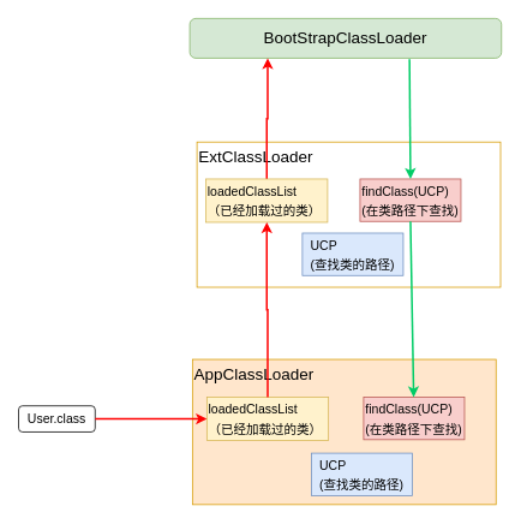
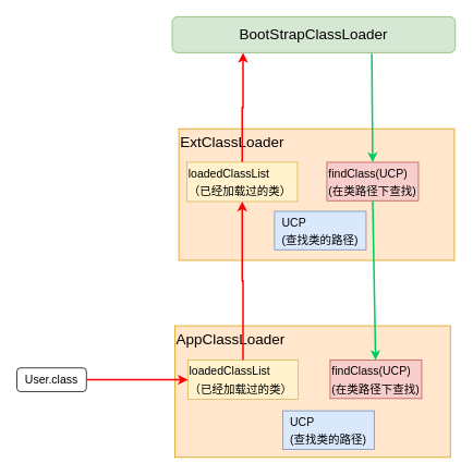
  <mxCell id="0" />
  <mxCell id="1" parent="0" />
  <mxCell id="2" value="AppClassLoader&lt;br&gt;" style="rounded=0;whiteSpace=wrap;html=1;fontSize=18;align=left;verticalAlign=top;fillColor=#ffe6cc;strokeColor=#d79b00;" vertex="1" parent="1"><mxGeometry x="213" y="398" width="337" height="161" as="geometry" /></mxCell>
  <mxCell id="3" value="BootStrapClassLoader" style="whiteSpace=wrap;html=1;fontSize=18;fillColor=#d5e8d4;strokeColor=#82b366;rounded=1;" vertex="1" parent="1"><mxGeometry x="210" y="20" width="346" height="44" as="geometry" /></mxCell>
  <mxCell id="4" value="&lt;div style=&quot;text-align: left;&quot;&gt;&lt;span style=&quot;font-size: 14px; background-color: initial;&quot;&gt;UCP&lt;/span&gt;&lt;/div&gt;&lt;font style=&quot;font-size: 14px;&quot;&gt;(查找类的路径)&lt;/font&gt;" style="rounded=0;whiteSpace=wrap;html=1;fontSize=18;verticalAlign=middle;fillColor=#dae8fc;strokeColor=#6c8ebf;" vertex="1" parent="1"><mxGeometry x="345" y="502" width="112" height="47" as="geometry" /></mxCell>
  <mxCell id="5" value="&lt;font style=&quot;font-size: 14px;&quot;&gt;loadedClassList&lt;br&gt;（已经加载过的类）&lt;br&gt;&lt;/font&gt;" style="rounded=0;whiteSpace=wrap;html=1;fontSize=18;verticalAlign=middle;align=left;horizontal=1;fillColor=#fff2cc;strokeColor=#d6b656;" vertex="1" parent="1"><mxGeometry x="229" y="440" width="135" height="48" as="geometry" /></mxCell>
  <mxCell id="6" value="&lt;div style=&quot;text-align: left;&quot;&gt;&lt;span style=&quot;font-size: 14px;&quot;&gt;findClass(UCP)&lt;/span&gt;&lt;/div&gt;&lt;font style=&quot;font-size: 14px;&quot;&gt;(在类路径下查找)&lt;/font&gt;" style="rounded=0;whiteSpace=wrap;html=1;fontSize=18;verticalAlign=middle;fillColor=#f8cecc;strokeColor=#b85450;" vertex="1" parent="1"><mxGeometry x="403" y="440" width="112" height="47" as="geometry" /></mxCell>
  <mxCell id="7" value="&lt;div style=&quot;text-align: left;&quot;&gt;&lt;span style=&quot;font-size: 14px; background-color: initial;&quot;&gt;UCP&lt;/span&gt;&lt;/div&gt;&lt;font style=&quot;font-size: 14px;&quot;&gt;(查找类的路径)&lt;/font&gt;" style="rounded=0;whiteSpace=wrap;html=1;fontSize=18;verticalAlign=middle;fillColor=#dae8fc;strokeColor=#6c8ebf;" vertex="1" parent="1"><mxGeometry x="399" y="269" width="112" height="47" as="geometry" /></mxCell>
- <mxCell id="8" value="ExtClassLoader" style="rounded=0;whiteSpace=wrap;html=1;fontSize=18;align=left;verticalAlign=top;fillColor=#ffffff;strokeColor=#d79b00;" vertex="1" parent="1"><mxGeometry x="218" y="157" width="337" height="161" as="geometry" /></mxCell>
+ <mxCell id="8" value="ExtClassLoader" style="rounded=0;whiteSpace=wrap;html=1;fontSize=18;align=left;verticalAlign=top;fillColor=#ffe6cc;strokeColor=#d79b00;" vertex="1" parent="1"><mxGeometry x="218" y="157" width="337" height="161" as="geometry" /></mxCell>
  <mxCell id="9" style="edgeStyle=orthogonalEdgeStyle;rounded=0;orthogonalLoop=1;jettySize=auto;html=1;exitX=0.5;exitY=0;exitDx=0;exitDy=0;entryX=0.25;entryY=1;entryDx=0;entryDy=0;fontSize=14;strokeColor=#FF0000;strokeWidth=2;" edge="1" parent="1" source="10" target="3"><mxGeometry relative="1" as="geometry" /></mxCell>
  <mxCell id="10" value="&lt;font style=&quot;font-size: 14px;&quot;&gt;loadedClassList&lt;br&gt;（已经加载过的类）&lt;br&gt;&lt;/font&gt;" style="rounded=0;whiteSpace=wrap;html=1;fontSize=18;verticalAlign=middle;align=left;horizontal=1;fillColor=#fff2cc;strokeColor=#d6b656;" vertex="1" parent="1"><mxGeometry x="228" y="198" width="135" height="48" as="geometry" /></mxCell>
  <mxCell id="11" value="&lt;div style=&quot;text-align: left;&quot;&gt;&lt;span style=&quot;font-size: 14px;&quot;&gt;findClass(UCP)&lt;/span&gt;&lt;/div&gt;&lt;font style=&quot;font-size: 14px;&quot;&gt;(在类路径下查找)&lt;/font&gt;" style="rounded=0;whiteSpace=wrap;html=1;fontSize=18;verticalAlign=middle;fillColor=#f8cecc;strokeColor=#b85450;" vertex="1" parent="1"><mxGeometry x="399" y="198" width="112" height="47" as="geometry" /></mxCell>
  <mxCell id="12" value="User.class&lt;br&gt;" style="whiteSpace=wrap;html=1;fontSize=14;rounded=1;" vertex="1" parent="1"><mxGeometry x="20" y="449.5" width="85" height="29" as="geometry" /></mxCell>
  <mxCell id="13" value="" style="endArrow=classic;html=1;rounded=0;fontSize=14;strokeColor=#FF0000;exitX=1;exitY=0.5;exitDx=0;exitDy=0;strokeWidth=2;" edge="1" parent="1" source="12" target="5"><mxGeometry width="50" height="50" relative="1" as="geometry"><mxPoint x="278" y="418" as="sourcePoint" /><mxPoint x="328" y="368" as="targetPoint" /></mxGeometry></mxCell>
  <mxCell id="14" style="edgeStyle=orthogonalEdgeStyle;rounded=0;orthogonalLoop=1;jettySize=auto;html=1;exitX=0.5;exitY=0;exitDx=0;exitDy=0;fontSize=14;strokeColor=#FF0000;strokeWidth=2;" edge="1" parent="1" source="5" target="10"><mxGeometry relative="1" as="geometry" /></mxCell>
  <mxCell id="15" value="" style="endArrow=classic;html=1;rounded=0;fontSize=14;strokeColor=#00CC66;exitX=0.705;exitY=1.024;exitDx=0;exitDy=0;exitPerimeter=0;entryX=0.5;entryY=0;entryDx=0;entryDy=0;strokeWidth=2;" edge="1" parent="1" source="3" target="11"><mxGeometry width="50" height="50" relative="1" as="geometry"><mxPoint x="278" y="211" as="sourcePoint" /><mxPoint x="328" y="161" as="targetPoint" /></mxGeometry></mxCell>
  <mxCell id="16" value="" style="endArrow=classic;html=1;rounded=0;fontSize=14;strokeColor=#00CC66;strokeWidth=2;exitX=0.5;exitY=1;exitDx=0;exitDy=0;" edge="1" parent="1" source="11" target="6"><mxGeometry width="50" height="50" relative="1" as="geometry"><mxPoint x="278" y="418" as="sourcePoint" /><mxPoint x="328" y="368" as="targetPoint" /></mxGeometry></mxCell>
  <mxCell id="17" value="&lt;div style=&quot;text-align: left;&quot;&gt;&lt;span style=&quot;font-size: 14px; background-color: initial;&quot;&gt;UCP&lt;/span&gt;&lt;/div&gt;&lt;font style=&quot;font-size: 14px;&quot;&gt;(查找类的路径)&lt;/font&gt;" style="rounded=0;whiteSpace=wrap;html=1;fontSize=18;verticalAlign=middle;fillColor=#dae8fc;strokeColor=#6c8ebf;" vertex="1" parent="1"><mxGeometry x="335" y="258" width="112" height="47" as="geometry" /></mxCell>
